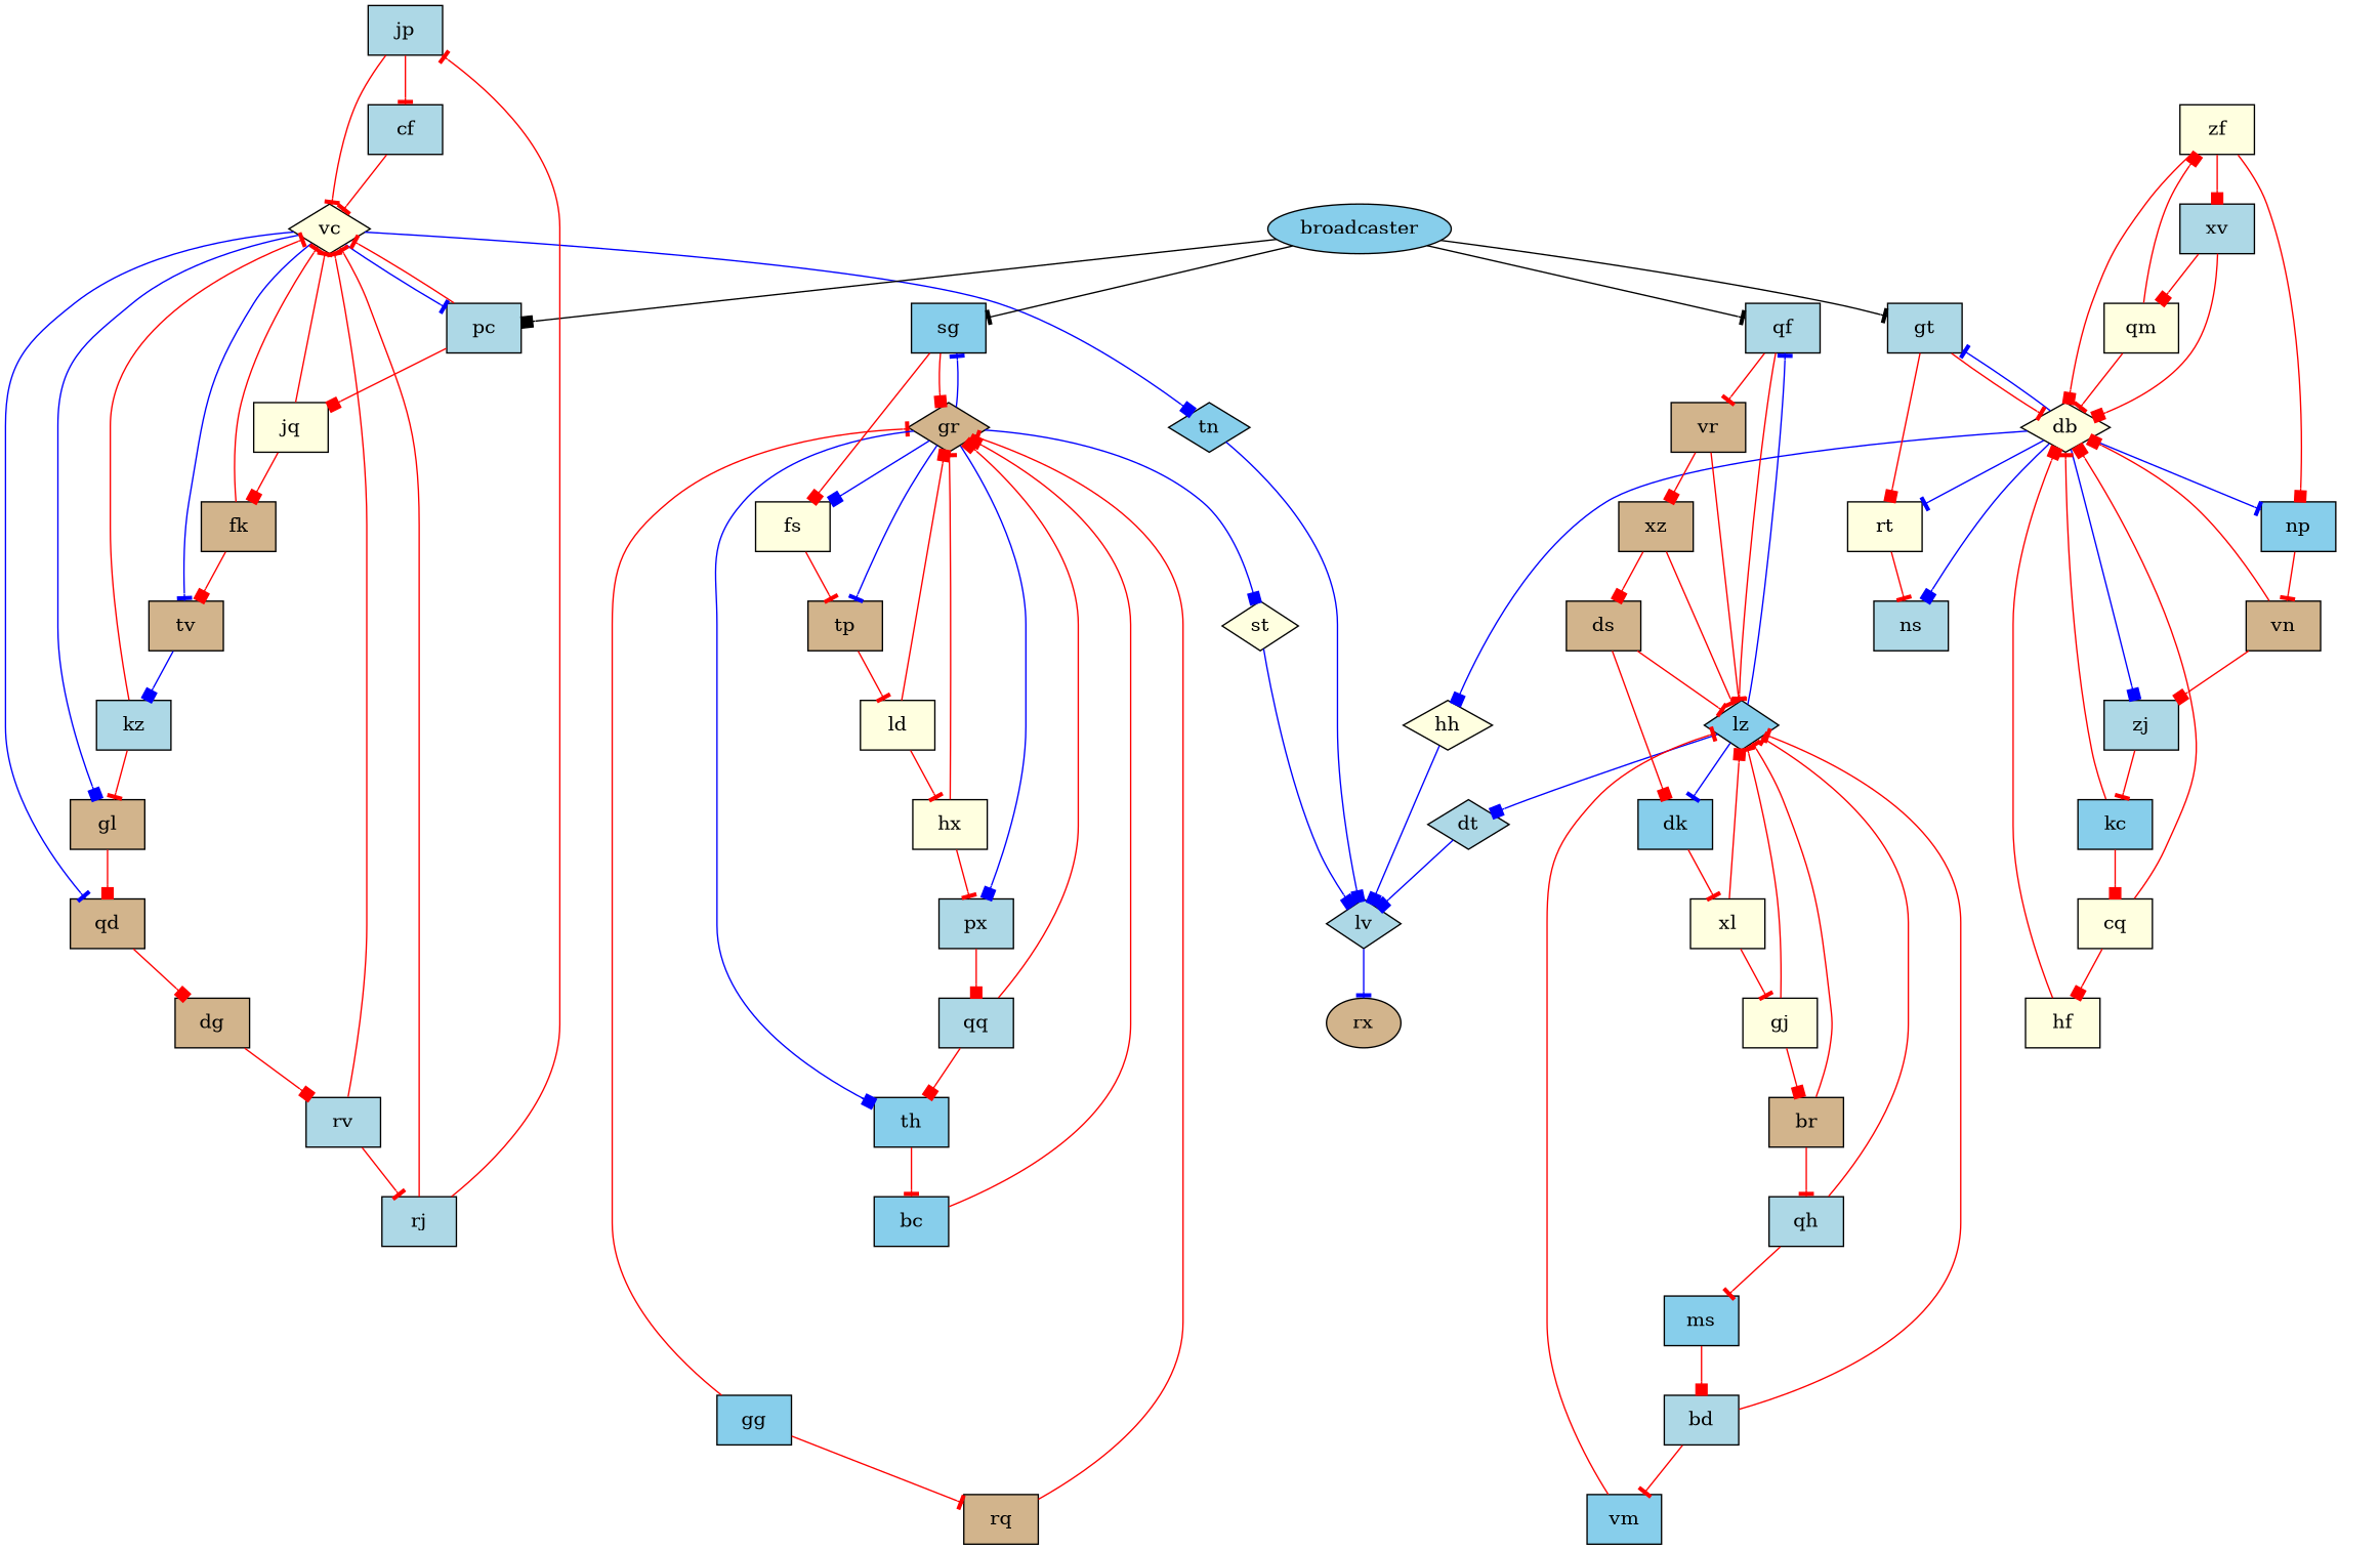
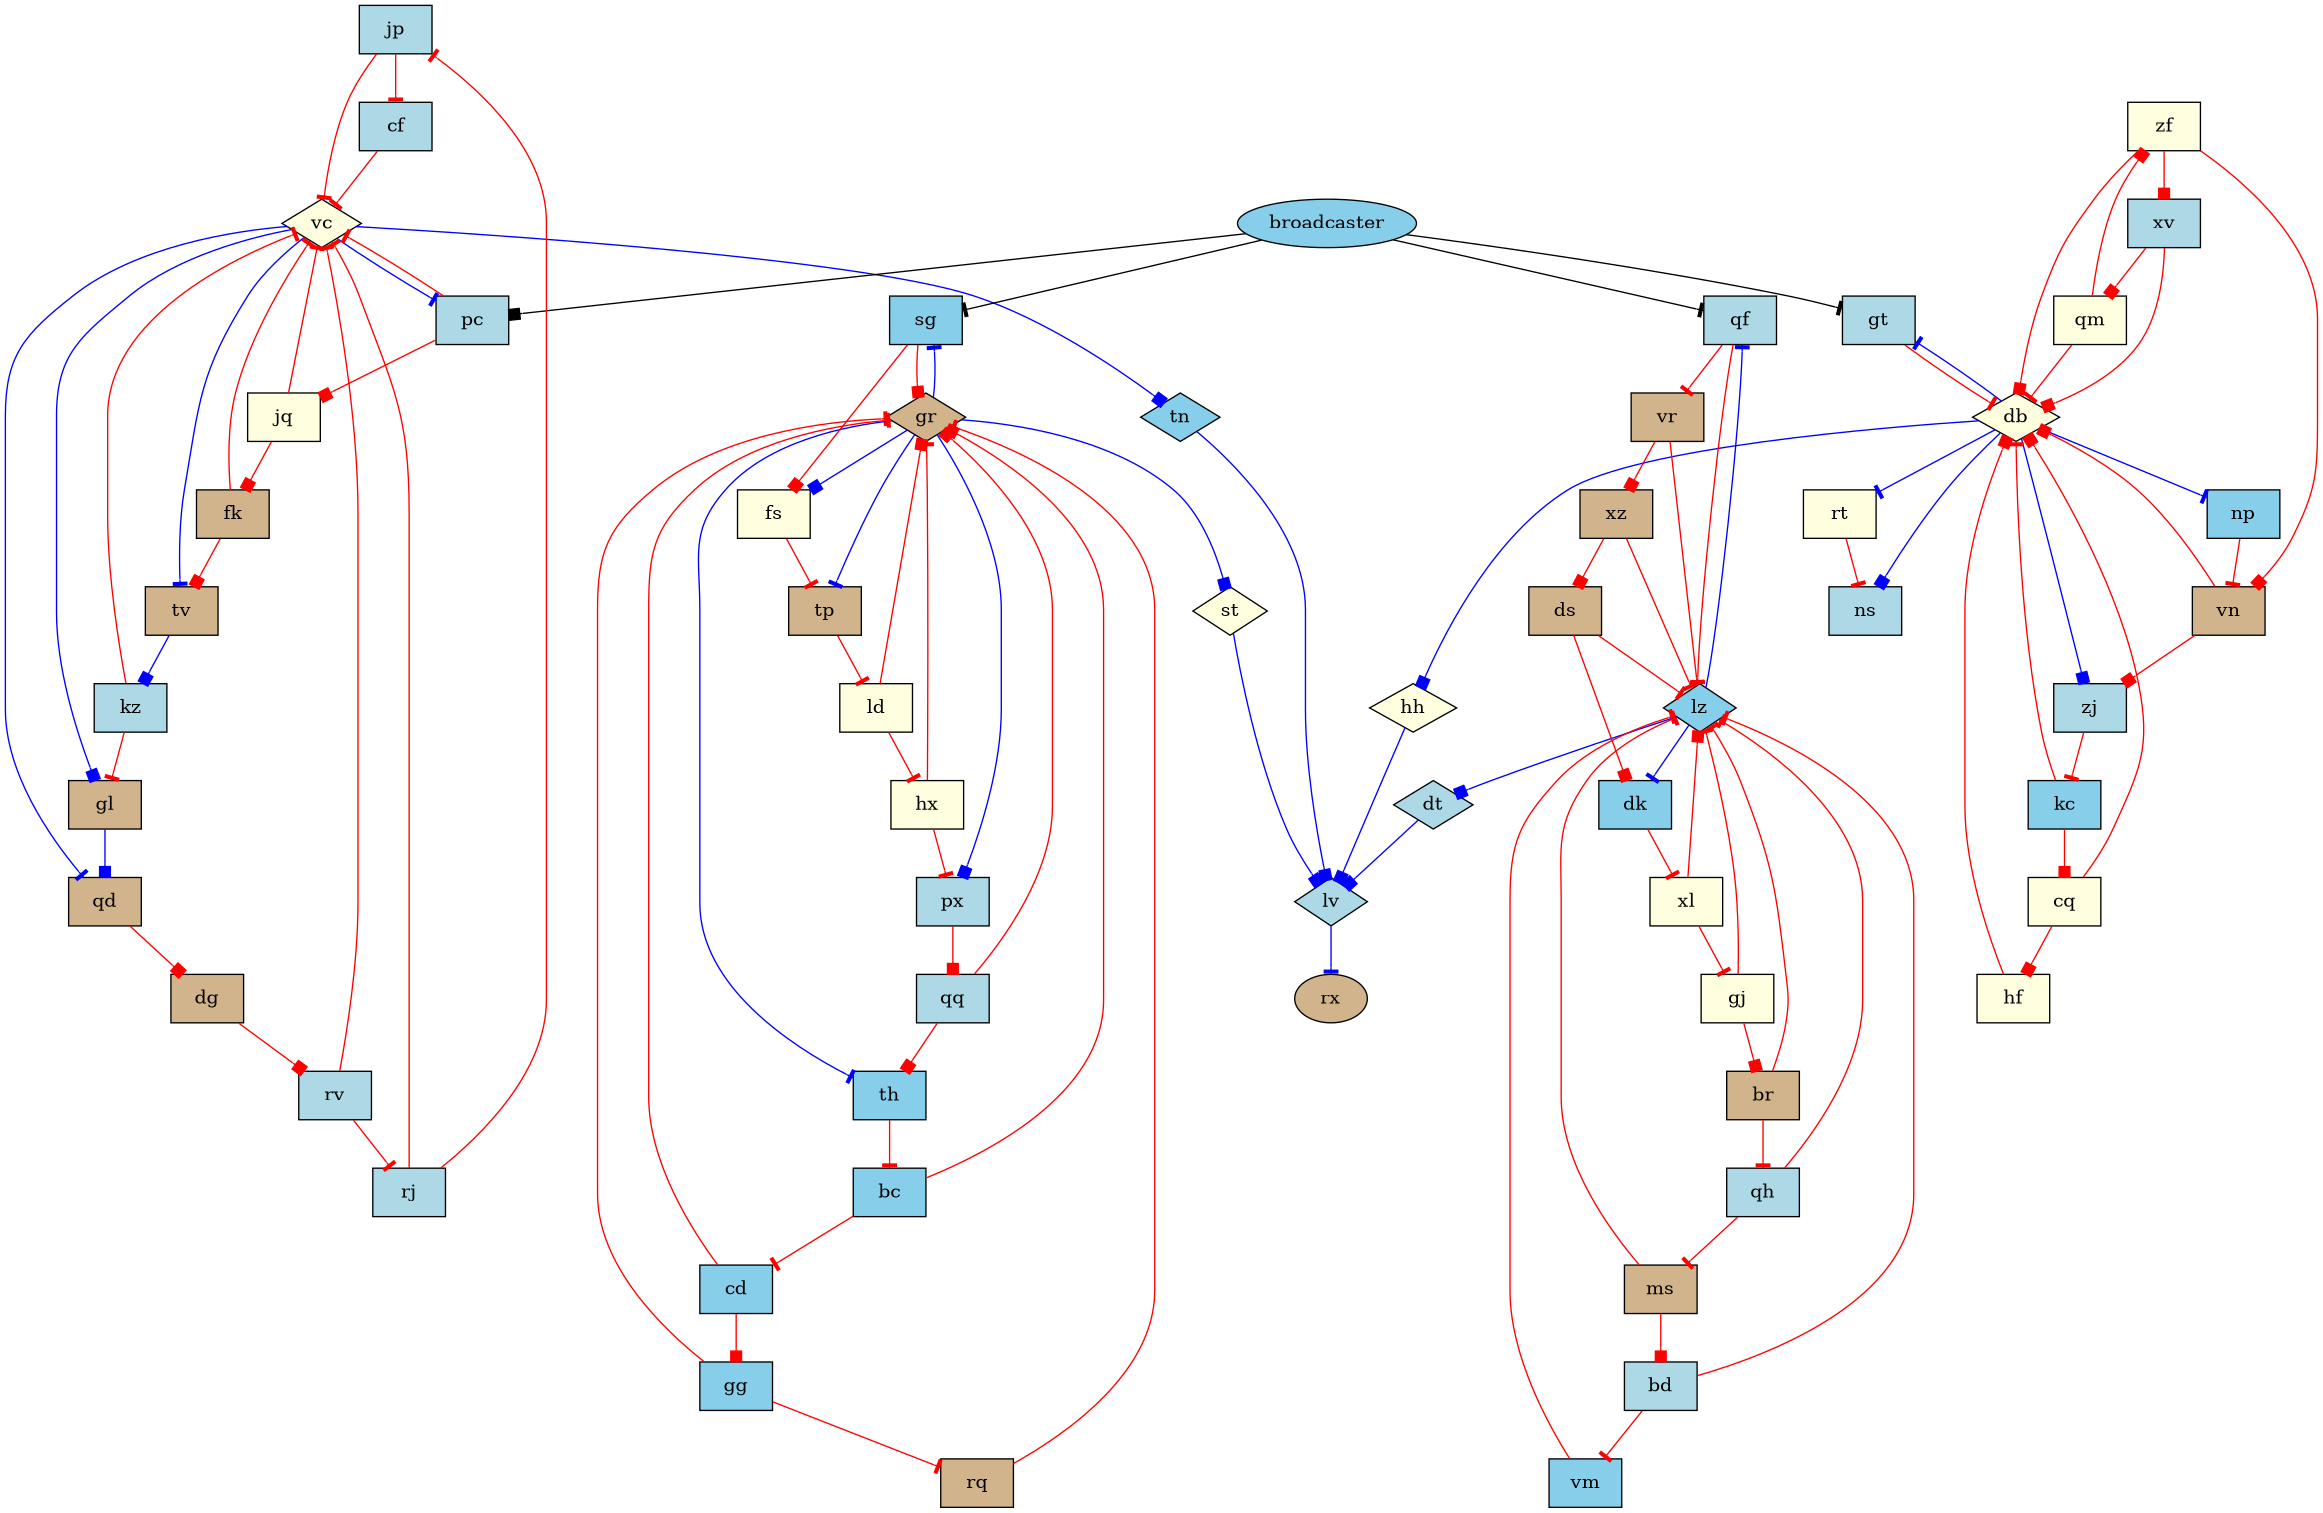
  digraph {
    rankdir=TB
    node [fillcolor=lightblue shape=box style=filled]
    edge [arrowhead=tee color=red]
    jp
    cf
    vc [fillcolor=lightyellow shape=diamond]
    gl [fillcolor=tan]
    qd [fillcolor=tan]
    pc
    tv [fillcolor=tan]
    tn [fillcolor=skyblue shape=diamond]
    qm [fillcolor=lightyellow]
    db [fillcolor=lightyellow shape=diamond]
    zf [fillcolor=lightyellow]
    gt
    rt [fillcolor=lightyellow]
    np [fillcolor=skyblue]
    ns
    hh [fillcolor=lightyellow shape=diamond]
    zj
    xv
    kc [fillcolor=skyblue]
    cq [fillcolor=lightyellow]
    hf [fillcolor=lightyellow]
    gg [fillcolor=skyblue]
    rq [fillcolor=tan]
    gr [fillcolor=tan shape=diamond]
    sg [fillcolor=skyblue]
    fs [fillcolor=lightyellow]
    px
    st [fillcolor=lightyellow shape=diamond]
    tp [fillcolor=tan]
    th [fillcolor=skyblue]
-   ms [fillcolor=skyblue]
+   ms [fillcolor=tan]
    bd
    lz [fillcolor=skyblue shape=diamond]
    vm [fillcolor=skyblue]
    dk [fillcolor=skyblue]
    qf
    dt [shape=diamond]
    qh
    xl [fillcolor=lightyellow]
    gj [fillcolor=lightyellow]
    ld [fillcolor=lightyellow]
    hx [fillcolor=lightyellow]
    qq
    vr [fillcolor=tan]
    xz [fillcolor=tan]
    ds [fillcolor=tan]
    jq [fillcolor=lightyellow]
    fk [fillcolor=tan]
    br [fillcolor=tan]
    dg [fillcolor=tan]
+   cd [fillcolor=skyblue]
    broadcaster [fillcolor=skyblue shape=ellipse]
    kz
    lv [shape=diamond]
    rx [fillcolor=tan shape=ellipse]
    vn [fillcolor=tan]
    rv
    rj
    bc [fillcolor=skyblue]
    jp -> cf
    jp -> vc
    cf -> vc
    vc -> gl [arrowhead=box color=blue]
    vc -> qd [color=blue]
    vc -> pc [color=blue]
    vc -> tv [color=blue]
    vc -> tn [arrowhead=box color=blue]
-   gl -> qd [arrowhead=box]
+   gl -> qd [arrowhead=box color=blue]
    qd -> dg [arrowhead=box]
    pc -> vc
    pc -> jq [arrowhead=box]
    tv -> kz [arrowhead=box color=blue]
    tn -> lv [arrowhead=box color=blue]
    qm -> db
    qm -> zf [arrowhead=box]
    db -> gt [color=blue]
    db -> rt [color=blue]
    db -> np [color=blue]
    db -> ns [arrowhead=box color=blue]
    db -> hh [arrowhead=box color=blue]
    db -> zj [arrowhead=box color=blue]
    zf -> db [arrowhead=box]
-   zf -> np [arrowhead=box]
+   zf -> vn [arrowhead=box]
    zf -> xv [arrowhead=box]
    gt -> db
-   gt -> rt [arrowhead=box]
    rt -> ns
    np -> vn
    hh -> lv [arrowhead=box color=blue]
    zj -> kc
    xv -> qm [arrowhead=box]
    xv -> db [arrowhead=box]
    kc -> db
    kc -> cq [arrowhead=box]
    cq -> db [arrowhead=box]
    cq -> hf [arrowhead=box]
    hf -> db [arrowhead=box]
    gg -> rq
    gg -> gr
    rq -> gr
    gr -> sg [color=blue]
    gr -> fs [arrowhead=box color=blue]
    gr -> px [arrowhead=box color=blue]
    gr -> st [arrowhead=box color=blue]
    gr -> tp [color=blue]
-   gr -> th [arrowhead=box color=blue]
+   gr -> th [color=blue]
    sg -> gr [arrowhead=box]
    sg -> fs [arrowhead=box]
    fs -> tp
    px -> qq [arrowhead=box]
    st -> lv [arrowhead=box color=blue]
    tp -> ld
    th -> bc
    ms -> bd [arrowhead=box]
+   ms -> lz
    bd -> lz
    bd -> vm
    lz -> dk [color=blue]
    lz -> qf [color=blue]
    lz -> dt [arrowhead=box color=blue]
    vm -> lz
    dk -> xl
    qf -> lz
    qf -> vr
    dt -> lv [arrowhead=box color=blue]
    qh -> ms
    qh -> lz
    xl -> lz [arrowhead=box]
    xl -> gj
    gj -> lz
    gj -> br [arrowhead=box]
    ld -> gr [arrowhead=box]
    ld -> hx
    hx -> gr
    hx -> px
    qq -> gr [arrowhead=box]
    qq -> th [arrowhead=box]
    vr -> lz
    vr -> xz [arrowhead=box]
    xz -> lz
    xz -> ds [arrowhead=box]
    ds -> lz
    ds -> dk [arrowhead=box]
    jq -> vc
    jq -> fk [arrowhead=box]
    fk -> vc
    fk -> tv [arrowhead=box]
    br -> lz
    br -> qh
    dg -> rv [arrowhead=box]
+   cd -> gg [arrowhead=box]
+   cd -> gr
    broadcaster -> pc [arrowhead=box color=black]
    broadcaster -> gt [color=black]
    broadcaster -> sg [color=black]
    broadcaster -> qf [color=black]
    kz -> vc
    kz -> gl
    lv -> rx [color=blue]
    vn -> db [arrowhead=box]
    vn -> zj [arrowhead=box]
    rv -> vc
    rv -> rj
    rj -> jp
    rj -> vc
    bc -> gr [arrowhead=box]
+   bc -> cd
  }
